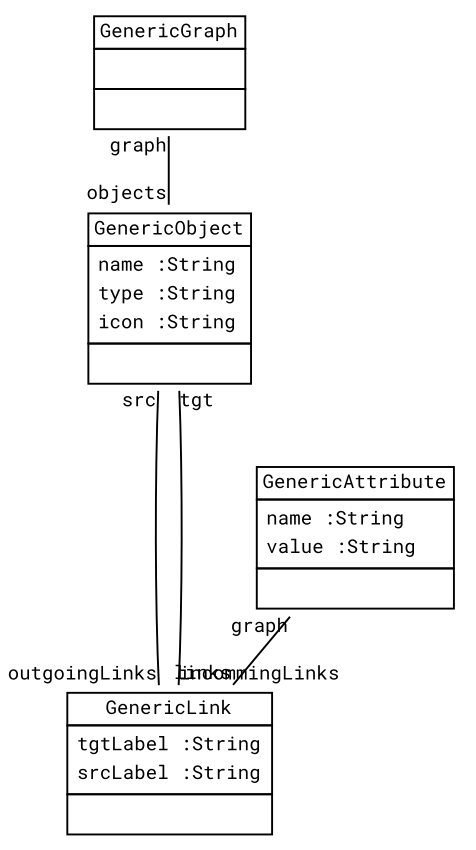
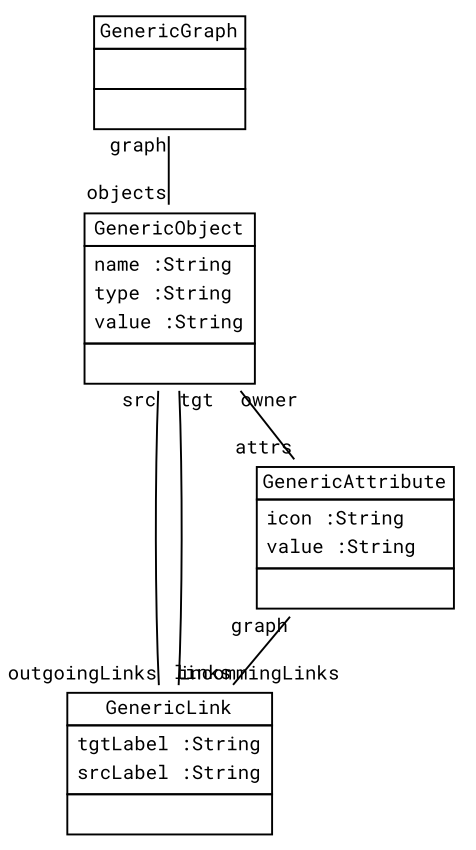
  digraph {
    fontname="Roboto Mono"
    node [fontname="Roboto Mono" fontsize=10 shape=none]
    edge [arrowhead=none fontname="Roboto Mono" fontsize=10 taillabel="graph"]
    n1 [label=<<table border='0' cellborder='1' cellspacing='0'> <tr> <td HREF="../src/org/sdmlib/models/objects/GenericGraph.java">GenericGraph</td> </tr> <tr><td><table border='0' cellborder='0' cellspacing='0'> <tr><td> </td></tr> </table></td></tr> <tr><td><table border='0' cellborder='0' cellspacing='0'> <tr><td> </td></tr> </table></td></tr> </table>>]
-   n2 [label=<<table border='0' cellborder='1' cellspacing='0'> <tr> <td HREF="../src/org/sdmlib/models/objects/GenericObject.java">GenericObject</td> </tr> <tr><td><table border='0' cellborder='0' cellspacing='0'> <tr><td align='left'>name :String</td></tr> <tr><td align='left'>type :String</td></tr> <tr><td align='left'>icon :String</td></tr>  </table></td></tr> <tr><td><table border='0' cellborder='0' cellspacing='0'> <tr><td> </td></tr> </table></td></tr> </table>>]
+   n2 [label=<<table border='0' cellborder='1' cellspacing='0'> <tr> <td HREF="../src/org/sdmlib/models/objects/GenericObject.java">GenericObject</td> </tr> <tr><td><table border='0' cellborder='0' cellspacing='0'> <tr><td align='left'>name :String</td></tr> <tr><td align='left'>type :String</td></tr> <tr><td align='left'>value :String</td></tr>  </table></td></tr> <tr><td><table border='0' cellborder='0' cellspacing='0'> <tr><td> </td></tr> </table></td></tr> </table>>]
    n3 [label=<<table border='0' cellborder='1' cellspacing='0'> <tr> <td HREF="../src/org/sdmlib/models/objects/GenericLink.java">GenericLink</td> </tr> <tr><td><table border='0' cellborder='0' cellspacing='0'> <tr><td align='left'>tgtLabel :String</td></tr> <tr><td align='left'>srcLabel :String</td></tr>  </table></td></tr> <tr><td><table border='0' cellborder='0' cellspacing='0'> <tr><td> </td></tr> </table></td></tr> </table>>]
-   n4 [label=<<table border='0' cellborder='1' cellspacing='0'> <tr> <td HREF="../src/org/sdmlib/models/objects/GenericAttribute.java">GenericAttribute</td> </tr> <tr><td><table border='0' cellborder='0' cellspacing='0'> <tr><td align='left'>name :String</td></tr> <tr><td align='left'>value :String</td></tr>  </table></td></tr> <tr><td><table border='0' cellborder='0' cellspacing='0'> <tr><td> </td></tr> </table></td></tr> </table>>]
+   n4 [label=<<table border='0' cellborder='1' cellspacing='0'> <tr> <td HREF="../src/org/sdmlib/models/objects/GenericAttribute.java">GenericAttribute</td> </tr> <tr><td><table border='0' cellborder='0' cellspacing='0'> <tr><td align='left'>icon :String</td></tr> <tr><td align='left'>value :String</td></tr>  </table></td></tr> <tr><td><table border='0' cellborder='0' cellspacing='0'> <tr><td> </td></tr> </table></td></tr> </table>>]
    n1 -> n2 [headlabel=objects]
    n2 -> n3 [headlabel=outgoingLinks taillabel=src]
    n2 -> n3 [headlabel=incommingLinks taillabel=tgt]
+   n2 -> n4 [headlabel=attrs taillabel=owner]
    n4 -> n3 [headlabel=links]
  }
